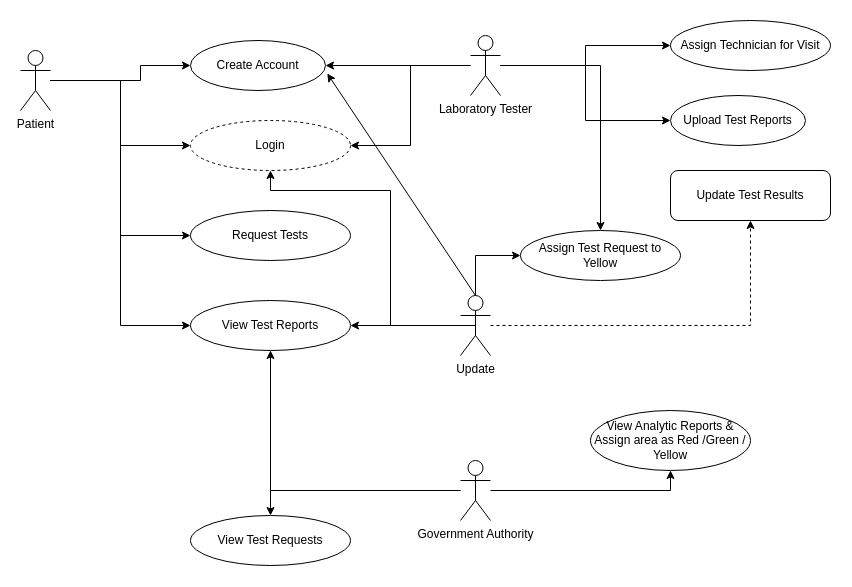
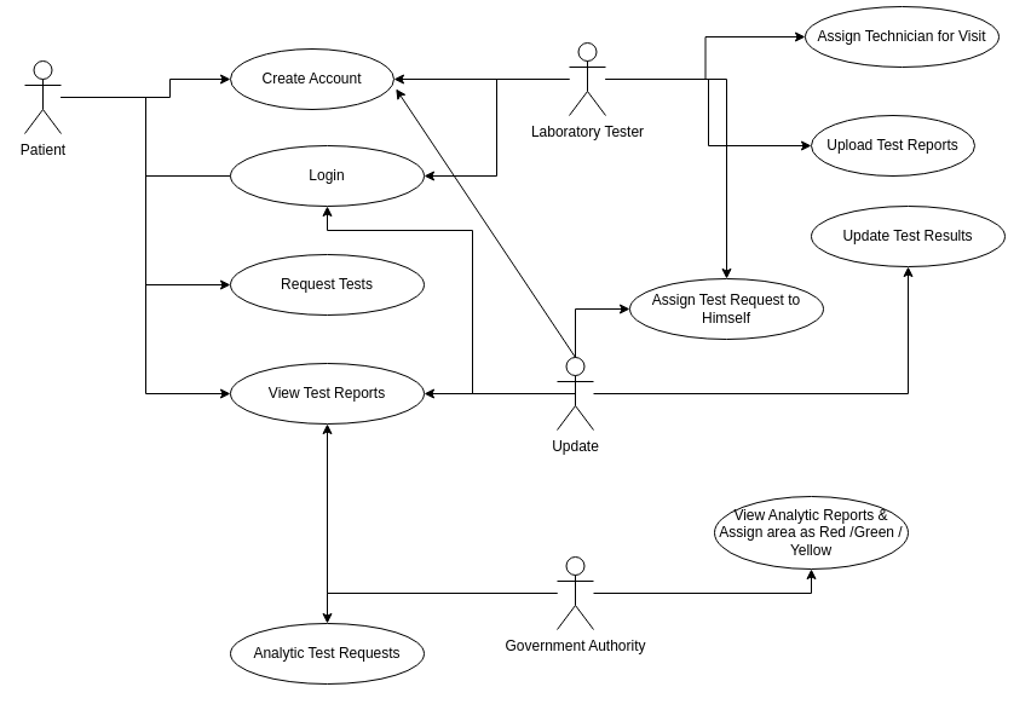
  <mxCell id="0" />
  <mxCell id="1" parent="0" />
  <mxCell id="2" style="edgeStyle=orthogonalEdgeStyle;rounded=0;orthogonalLoop=1;jettySize=auto;html=1;entryX=0;entryY=0.5;entryDx=0;entryDy=0;" edge="1" parent="1" source="6" target="22"><mxGeometry relative="1" as="geometry"><Array as="points"><mxPoint x="140" y="80" /><mxPoint x="140" y="65" /></Array></mxGeometry></mxCell>
- <mxCell id="3" style="edgeStyle=orthogonalEdgeStyle;rounded=0;orthogonalLoop=1;jettySize=auto;html=1;entryX=0;entryY=0.5;entryDx=0;entryDy=0;" edge="1" parent="1" source="6" target="23"><mxGeometry relative="1" as="geometry" /></mxCell>
+ <mxCell id="3" style="edgeStyle=orthogonalEdgeStyle;rounded=0;orthogonalLoop=1;jettySize=auto;html=1;entryX=0;entryY=0.5;entryDx=0;entryDy=0;endArrow=none;" edge="1" parent="1" source="6" target="23"><mxGeometry relative="1" as="geometry" /></mxCell>
  <mxCell id="4" style="edgeStyle=orthogonalEdgeStyle;rounded=0;orthogonalLoop=1;jettySize=auto;html=1;entryX=0;entryY=0.5;entryDx=0;entryDy=0;" edge="1" parent="1" source="6" target="24"><mxGeometry relative="1" as="geometry" /></mxCell>
  <mxCell id="5" style="edgeStyle=orthogonalEdgeStyle;rounded=0;orthogonalLoop=1;jettySize=auto;html=1;entryX=0;entryY=0.5;entryDx=0;entryDy=0;" edge="1" parent="1" source="6" target="25"><mxGeometry relative="1" as="geometry" /></mxCell>
  <mxCell id="6" value="Patient" style="shape=umlActor;verticalLabelPosition=bottom;verticalAlign=top;html=1;outlineConnect=0;" vertex="1" parent="1"><mxGeometry x="20" y="50" width="30" height="60" as="geometry" /></mxCell>
  <mxCell id="7" style="edgeStyle=orthogonalEdgeStyle;rounded=0;orthogonalLoop=1;jettySize=auto;html=1;entryX=1;entryY=0.5;entryDx=0;entryDy=0;" edge="1" parent="1" source="12" target="22"><mxGeometry relative="1" as="geometry" /></mxCell>
  <mxCell id="8" style="edgeStyle=orthogonalEdgeStyle;rounded=0;orthogonalLoop=1;jettySize=auto;html=1;entryX=1;entryY=0.5;entryDx=0;entryDy=0;fontColor=#FF0000;" edge="1" parent="1" source="12" target="23"><mxGeometry relative="1" as="geometry" /></mxCell>
  <mxCell id="9" style="edgeStyle=orthogonalEdgeStyle;rounded=0;orthogonalLoop=1;jettySize=auto;html=1;entryX=0;entryY=0.5;entryDx=0;entryDy=0;fontColor=#FF0000;" edge="1" parent="1" source="12" target="27"><mxGeometry relative="1" as="geometry" /></mxCell>
  <mxCell id="10" style="edgeStyle=orthogonalEdgeStyle;rounded=0;orthogonalLoop=1;jettySize=auto;html=1;entryX=0;entryY=0.5;entryDx=0;entryDy=0;fontColor=#FF0000;" edge="1" parent="1" source="12" target="26"><mxGeometry relative="1" as="geometry" /></mxCell>
  <mxCell id="11" style="edgeStyle=orthogonalEdgeStyle;rounded=0;orthogonalLoop=1;jettySize=auto;html=1;fontColor=#FF0000;" edge="1" parent="1" source="12" target="31"><mxGeometry relative="1" as="geometry" /></mxCell>
  <mxCell id="12" value="Laboratory Tester" style="shape=umlActor;verticalLabelPosition=bottom;verticalAlign=top;html=1;outlineConnect=0;" vertex="1" parent="1"><mxGeometry x="470" y="35" width="30" height="60" as="geometry" /></mxCell>
  <mxCell id="13" style="edgeStyle=orthogonalEdgeStyle;rounded=0;orthogonalLoop=1;jettySize=auto;html=1;exitX=0.5;exitY=0.5;exitDx=0;exitDy=0;exitPerimeter=0;entryX=1;entryY=0.5;entryDx=0;entryDy=0;fontColor=#FF0000;" edge="1" parent="1" source="17" target="25"><mxGeometry relative="1" as="geometry" /></mxCell>
- <mxCell id="14" style="edgeStyle=orthogonalEdgeStyle;rounded=0;orthogonalLoop=1;jettySize=auto;html=1;entryX=0.5;entryY=1;entryDx=0;entryDy=0;fontColor=#FF0000;dashed=1;" edge="1" parent="1" source="17" target="29"><mxGeometry relative="1" as="geometry" /></mxCell>
+ <mxCell id="14" style="edgeStyle=orthogonalEdgeStyle;rounded=0;orthogonalLoop=1;jettySize=auto;html=1;entryX=0.5;entryY=1;entryDx=0;entryDy=0;fontColor=#FF0000;" edge="1" parent="1" source="17" target="29"><mxGeometry relative="1" as="geometry" /></mxCell>
  <mxCell id="15" style="edgeStyle=orthogonalEdgeStyle;rounded=0;orthogonalLoop=1;jettySize=auto;html=1;entryX=0.5;entryY=1;entryDx=0;entryDy=0;fontColor=#FF0000;" edge="1" parent="1" source="17" target="23"><mxGeometry relative="1" as="geometry"><Array as="points"><mxPoint x="390" y="325" /><mxPoint x="390" y="190" /><mxPoint x="270" y="190" /></Array></mxGeometry></mxCell>
  <mxCell id="16" style="edgeStyle=orthogonalEdgeStyle;rounded=0;orthogonalLoop=1;jettySize=auto;html=1;entryX=0;entryY=0.5;entryDx=0;entryDy=0;fontColor=#FF0000;" edge="1" parent="1" source="17" target="31"><mxGeometry relative="1" as="geometry"><Array as="points"><mxPoint x="475" y="255" /></Array></mxGeometry></mxCell>
  <mxCell id="17" value="Update" style="shape=umlActor;verticalLabelPosition=bottom;verticalAlign=top;html=1;outlineConnect=0;" vertex="1" parent="1"><mxGeometry x="460" y="295" width="30" height="60" as="geometry" /></mxCell>
  <mxCell id="18" style="edgeStyle=orthogonalEdgeStyle;rounded=0;orthogonalLoop=1;jettySize=auto;html=1;entryX=0.5;entryY=1;entryDx=0;entryDy=0;fontColor=#FF0000;" edge="1" parent="1" source="21" target="25"><mxGeometry relative="1" as="geometry" /></mxCell>
  <mxCell id="19" style="edgeStyle=orthogonalEdgeStyle;rounded=0;orthogonalLoop=1;jettySize=auto;html=1;entryX=0.5;entryY=0;entryDx=0;entryDy=0;fontColor=#FF0000;" edge="1" parent="1" source="21" target="32"><mxGeometry relative="1" as="geometry" /></mxCell>
  <mxCell id="20" style="edgeStyle=orthogonalEdgeStyle;rounded=0;orthogonalLoop=1;jettySize=auto;html=1;entryX=0.5;entryY=1;entryDx=0;entryDy=0;fontColor=#FF0000;" edge="1" parent="1" source="21" target="33"><mxGeometry relative="1" as="geometry" /></mxCell>
  <mxCell id="21" value="Government Authority" style="shape=umlActor;verticalLabelPosition=bottom;verticalAlign=top;html=1;outlineConnect=0;" vertex="1" parent="1"><mxGeometry x="460" y="460" width="30" height="60" as="geometry" /></mxCell>
  <mxCell id="22" value="Create Account" style="ellipse;whiteSpace=wrap;html=1;" vertex="1" parent="1"><mxGeometry x="190" y="40" width="135" height="50" as="geometry" /></mxCell>
- <mxCell id="23" value="Login" style="ellipse;whiteSpace=wrap;html=1;dashed=1;" vertex="1" parent="1"><mxGeometry x="190" y="120" width="160" height="50" as="geometry" /></mxCell>
+ <mxCell id="23" value="Login" style="ellipse;whiteSpace=wrap;html=1;" vertex="1" parent="1"><mxGeometry x="190" y="120" width="160" height="50" as="geometry" /></mxCell>
  <mxCell id="24" value="Request Tests" style="ellipse;whiteSpace=wrap;html=1;" vertex="1" parent="1"><mxGeometry x="190" y="210" width="160" height="50" as="geometry" /></mxCell>
  <mxCell id="25" value="View Test Reports" style="ellipse;whiteSpace=wrap;html=1;" vertex="1" parent="1"><mxGeometry x="190" y="300" width="160" height="50" as="geometry" /></mxCell>
  <mxCell id="26" value="Upload Test Reports" style="ellipse;whiteSpace=wrap;html=1;" vertex="1" parent="1"><mxGeometry x="670" y="95" width="135" height="50" as="geometry" /></mxCell>
- <mxCell id="27" value="Assign Technician for Visit" style="ellipse;whiteSpace=wrap;html=1;" vertex="1" parent="1"><mxGeometry x="670" y="20" width="160" height="50" as="geometry" /></mxCell>
+ <mxCell id="27" value="Assign Technician for Visit" style="ellipse;whiteSpace=wrap;html=1;" vertex="1" parent="1"><mxGeometry x="665" y="5" width="160" height="50" as="geometry" /></mxCell>
  <mxCell id="28" style="edgeStyle=orthogonalEdgeStyle;rounded=0;orthogonalLoop=1;jettySize=auto;html=1;exitX=0.5;exitY=1;exitDx=0;exitDy=0;" edge="1" parent="1" source="27" target="27"><mxGeometry relative="1" as="geometry" /></mxCell>
- <mxCell id="29" value="Update Test Results" style="whiteSpace=wrap;html=1;rounded=1;" vertex="1" parent="1"><mxGeometry x="670" y="170" width="160" height="50" as="geometry" /></mxCell>
+ <mxCell id="29" value="Update Test Results" style="ellipse;whiteSpace=wrap;html=1;" vertex="1" parent="1"><mxGeometry x="670" y="170" width="160" height="50" as="geometry" /></mxCell>
  <mxCell id="30" value="" style="endArrow=classic;html=1;fontColor=#FF0000;entryX=1.013;entryY=0.66;entryDx=0;entryDy=0;entryPerimeter=0;exitX=0.5;exitY=0;exitDx=0;exitDy=0;exitPerimeter=0;" edge="1" parent="1" source="17" target="22"><mxGeometry width="50" height="50" relative="1" as="geometry"><mxPoint x="550" y="400" as="sourcePoint" /><mxPoint x="600" y="350" as="targetPoint" /></mxGeometry></mxCell>
- <mxCell id="31" value="Assign Test Request to Yellow" style="ellipse;whiteSpace=wrap;html=1;" vertex="1" parent="1"><mxGeometry x="520" y="230" width="160" height="50" as="geometry" /></mxCell>
- <mxCell id="32" value="View Test Requests" style="ellipse;whiteSpace=wrap;html=1;" vertex="1" parent="1"><mxGeometry x="190" y="515" width="160" height="50" as="geometry" /></mxCell>
+ <mxCell id="31" value="Assign Test Request to Himself" style="ellipse;whiteSpace=wrap;html=1;" vertex="1" parent="1"><mxGeometry x="520" y="230" width="160" height="50" as="geometry" /></mxCell>
+ <mxCell id="32" value="Analytic Test Requests" style="ellipse;whiteSpace=wrap;html=1;" vertex="1" parent="1"><mxGeometry x="190" y="515" width="160" height="50" as="geometry" /></mxCell>
  <mxCell id="33" value="View Analytic Reports &amp;amp; Assign area as Red /Green / Yellow" style="ellipse;whiteSpace=wrap;html=1;" vertex="1" parent="1"><mxGeometry x="590" y="410" width="160" height="60" as="geometry" /></mxCell>
